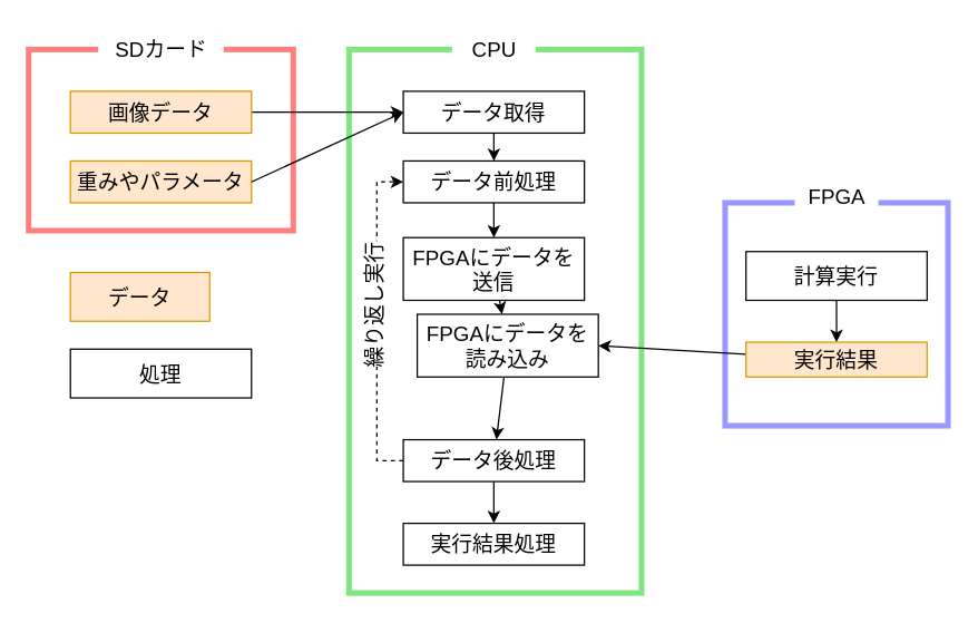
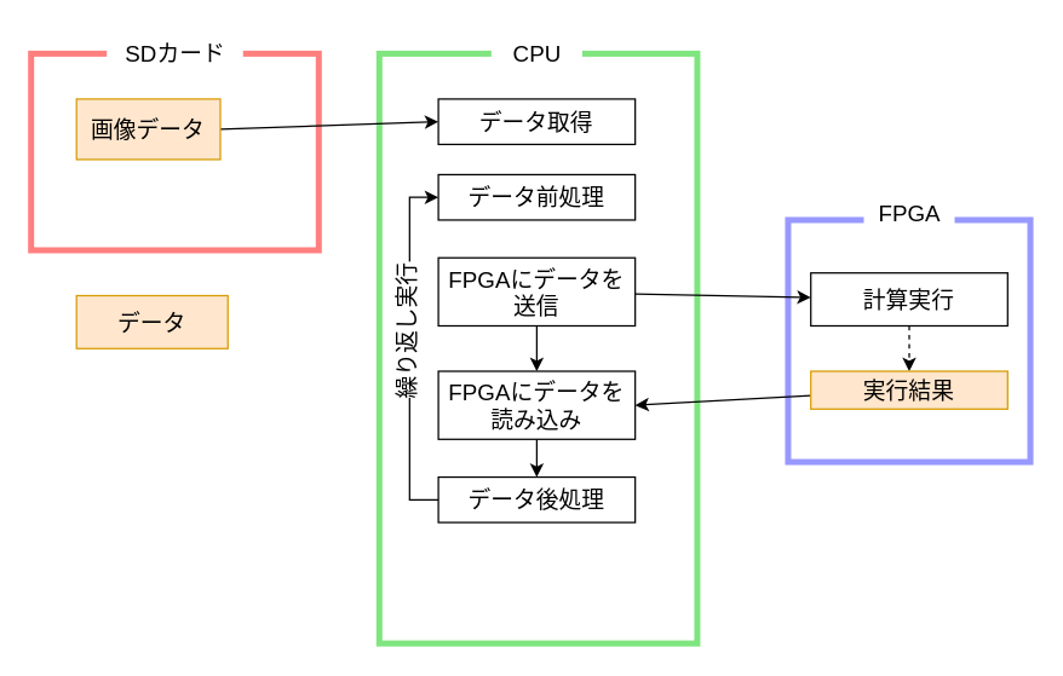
  <mxCell id="0" />
  <mxCell id="1" parent="0" />
  <mxCell id="2" value="" style="rounded=0;whiteSpace=wrap;html=1;fillColor=none;strokeWidth=4;opacity=50;strokeColor=#3333FF;" parent="1" vertex="1"><mxGeometry x="520" y="145" width="160" height="160" as="geometry" /></mxCell>
  <mxCell id="3" value="" style="rounded=0;whiteSpace=wrap;html=1;fillColor=none;strokeWidth=4;opacity=50;strokeColor=#FF0000;" parent="1" vertex="1"><mxGeometry x="20" y="35" width="190" height="130" as="geometry" /></mxCell>
- <mxCell id="4" value="&lt;span style=&quot;font-size: 15px;&quot;&gt;重みやパラメータ&lt;/span&gt;" style="text;html=1;strokeColor=#d79b00;fillColor=#ffe6cc;align=center;verticalAlign=middle;whiteSpace=wrap;rounded=0;" parent="1" vertex="1"><mxGeometry x="50" y="115" width="130" height="30" as="geometry" /></mxCell>
  <mxCell id="5" value="&lt;font style=&quot;font-size: 15px;&quot;&gt;SDカード&lt;/font&gt;" style="text;html=1;align=center;verticalAlign=middle;resizable=0;points=[];autosize=1;strokeColor=none;fillColor=default;" parent="1" vertex="1"><mxGeometry x="70" y="20" width="90" height="30" as="geometry" /></mxCell>
  <mxCell id="6" value="" style="rounded=0;whiteSpace=wrap;html=1;fillColor=none;strokeWidth=4;opacity=50;strokeColor=#00CC00;" parent="1" vertex="1"><mxGeometry x="250" y="35" width="210" height="390" as="geometry" /></mxCell>
  <mxCell id="7" value="&lt;span style=&quot;font-size: 15px;&quot;&gt;CPU&lt;/span&gt;" style="text;html=1;align=center;verticalAlign=middle;resizable=0;points=[];autosize=1;strokeColor=none;fillColor=default;" parent="1" vertex="1"><mxGeometry x="324" y="20" width="60" height="30" as="geometry" /></mxCell>
  <mxCell id="8" value="&lt;span style=&quot;font-size: 15px;&quot;&gt;FPGA&lt;/span&gt;" style="text;html=1;align=center;verticalAlign=middle;resizable=0;points=[];autosize=1;strokeColor=none;fillColor=default;" parent="1" vertex="1"><mxGeometry x="570" y="125" width="60" height="30" as="geometry" /></mxCell>
  <mxCell id="9" style="edgeStyle=none;html=1;exitX=1;exitY=0.5;exitDx=0;exitDy=0;entryX=0;entryY=0.5;entryDx=0;entryDy=0;fontSize=15;" parent="1" source="13" target="12" edge="1"><mxGeometry relative="1" as="geometry" /></mxCell>
- <mxCell id="10" style="edgeStyle=none;html=1;exitX=1;exitY=0.5;exitDx=0;exitDy=0;entryX=0;entryY=0.5;entryDx=0;entryDy=0;fontSize=15;" parent="1" source="4" target="12" edge="1"><mxGeometry relative="1" as="geometry" /></mxCell>
- <mxCell id="11" value="" style="edgeStyle=none;html=1;fontSize=15;" parent="1" source="12" target="15" edge="1"><mxGeometry relative="1" as="geometry" /></mxCell>
  <mxCell id="12" value="&lt;span style=&quot;font-size: 15px;&quot;&gt;データ取得&lt;/span&gt;" style="text;html=1;strokeColor=default;fillColor=none;align=center;verticalAlign=middle;whiteSpace=wrap;rounded=0;" parent="1" vertex="1"><mxGeometry x="289" y="65" width="130" height="30" as="geometry" /></mxCell>
- <mxCell id="13" value="&lt;font style=&quot;font-size: 15px;&quot;&gt;画像データ&lt;/font&gt;" style="text;html=1;strokeColor=#d79b00;fillColor=#ffe6cc;align=center;verticalAlign=middle;whiteSpace=wrap;rounded=0;" parent="1" vertex="1"><mxGeometry x="50" y="65" width="130" height="30" as="geometry" /></mxCell>
- <mxCell id="14" value="" style="edgeStyle=none;html=1;fontSize=15;" parent="1" source="15" target="18" edge="1"><mxGeometry relative="1" as="geometry" /></mxCell>
+ <mxCell id="13" value="&lt;font style=&quot;font-size: 15px;&quot;&gt;画像データ&lt;/font&gt;" style="text;html=1;strokeColor=#d79b00;fillColor=#ffe6cc;align=center;verticalAlign=middle;whiteSpace=wrap;rounded=0;" parent="1" vertex="1"><mxGeometry x="50" y="65" width="95" height="40" as="geometry" /></mxCell>
  <mxCell id="15" value="&lt;span style=&quot;font-size: 15px;&quot;&gt;データ前処理&lt;/span&gt;" style="text;html=1;strokeColor=default;fillColor=none;align=center;verticalAlign=middle;whiteSpace=wrap;rounded=0;" parent="1" vertex="1"><mxGeometry x="289" y="115" width="130" height="30" as="geometry" /></mxCell>
+ <mxCell id="16" value="" style="edgeStyle=none;html=1;fontSize=15;" parent="1" source="18" target="20" edge="1"><mxGeometry relative="1" as="geometry" /></mxCell>
  <mxCell id="17" value="" style="edgeStyle=none;html=1;fontSize=15;" parent="1" source="18" target="22" edge="1"><mxGeometry relative="1" as="geometry" /></mxCell>
  <mxCell id="18" value="&lt;span style=&quot;font-size: 15px;&quot;&gt;FPGAにデータを&lt;br&gt;送信&lt;br&gt;&lt;/span&gt;" style="text;html=1;strokeColor=default;fillColor=none;align=center;verticalAlign=middle;whiteSpace=wrap;rounded=0;" parent="1" vertex="1"><mxGeometry x="289" y="170" width="130" height="45" as="geometry" /></mxCell>
- <mxCell id="19" value="" style="edgeStyle=none;html=1;fontSize=15;" parent="1" source="20" target="24" edge="1"><mxGeometry relative="1" as="geometry" /></mxCell>
+ <mxCell id="19" value="" style="edgeStyle=none;html=1;fontSize=15;dashed=1;" parent="1" source="20" target="24" edge="1"><mxGeometry relative="1" as="geometry" /></mxCell>
  <mxCell id="20" value="&lt;span style=&quot;font-size: 15px;&quot;&gt;計算実行&lt;br&gt;&lt;/span&gt;" style="text;html=1;strokeColor=default;fillColor=none;align=center;verticalAlign=middle;whiteSpace=wrap;rounded=0;" parent="1" vertex="1"><mxGeometry x="535" y="180" width="130" height="35" as="geometry" /></mxCell>
  <mxCell id="21" value="" style="edgeStyle=none;html=1;fontSize=15;" parent="1" source="22" target="28" edge="1"><mxGeometry relative="1" as="geometry" /></mxCell>
- <mxCell id="22" value="&lt;span style=&quot;font-size: 15px;&quot;&gt;FPGAにデータを読み込み&lt;br&gt;&lt;/span&gt;" style="text;html=1;strokeColor=default;fillColor=none;align=center;verticalAlign=middle;whiteSpace=wrap;rounded=0;" parent="1" vertex="1"><mxGeometry x="299" y="225" width="130" height="45" as="geometry" /></mxCell>
+ <mxCell id="22" value="&lt;span style=&quot;font-size: 15px;&quot;&gt;FPGAにデータを読み込み&lt;br&gt;&lt;/span&gt;" style="text;html=1;strokeColor=default;fillColor=none;align=center;verticalAlign=middle;whiteSpace=wrap;rounded=0;" parent="1" vertex="1"><mxGeometry x="289" y="245" width="130" height="45" as="geometry" /></mxCell>
  <mxCell id="23" style="edgeStyle=none;html=1;entryX=1;entryY=0.5;entryDx=0;entryDy=0;fontSize=15;" parent="1" source="24" target="22" edge="1"><mxGeometry relative="1" as="geometry" /></mxCell>
  <mxCell id="24" value="&lt;span style=&quot;font-size: 15px;&quot;&gt;実行結果&lt;br&gt;&lt;/span&gt;" style="text;html=1;strokeColor=#d79b00;fillColor=#ffe6cc;align=center;verticalAlign=middle;whiteSpace=wrap;rounded=0;" parent="1" vertex="1"><mxGeometry x="535" y="245" width="130" height="25" as="geometry" /></mxCell>
- <mxCell id="25" style="edgeStyle=orthogonalEdgeStyle;html=1;exitX=0;exitY=0.5;exitDx=0;exitDy=0;entryX=0;entryY=0.5;entryDx=0;entryDy=0;fontSize=15;rounded=0;dashed=1;" parent="1" source="28" target="15" edge="1"><mxGeometry relative="1" as="geometry"><Array as="points"><mxPoint x="270" y="330" /><mxPoint x="270" y="130" /></Array></mxGeometry></mxCell>
+ <mxCell id="25" style="edgeStyle=orthogonalEdgeStyle;html=1;exitX=0;exitY=0.5;exitDx=0;exitDy=0;entryX=0;entryY=0.5;entryDx=0;entryDy=0;fontSize=15;rounded=0;" parent="1" source="28" target="15" edge="1"><mxGeometry relative="1" as="geometry"><Array as="points"><mxPoint x="270" y="330" /><mxPoint x="270" y="130" /></Array></mxGeometry></mxCell>
  <mxCell id="26" value="繰り返し実行" style="edgeLabel;html=1;align=center;verticalAlign=middle;resizable=0;points=[];fontSize=15;horizontal=0;" parent="25" vertex="1" connectable="0"><mxGeometry x="0.082" y="3" relative="1" as="geometry"><mxPoint as="offset" /></mxGeometry></mxCell>
- <mxCell id="27" value="" style="edgeStyle=orthogonalEdgeStyle;rounded=0;html=1;fontSize=15;" parent="1" source="28" target="29" edge="1"><mxGeometry relative="1" as="geometry" /></mxCell>
  <mxCell id="28" value="&lt;span style=&quot;font-size: 15px;&quot;&gt;データ後処理&lt;br&gt;&lt;/span&gt;" style="text;html=1;strokeColor=default;fillColor=none;align=center;verticalAlign=middle;whiteSpace=wrap;rounded=0;" parent="1" vertex="1"><mxGeometry x="289" y="315" width="130" height="30" as="geometry" /></mxCell>
- <mxCell id="29" value="&lt;span style=&quot;font-size: 15px;&quot;&gt;実行結果処理&lt;br&gt;&lt;/span&gt;" style="text;html=1;strokeColor=default;fillColor=none;align=center;verticalAlign=middle;whiteSpace=wrap;rounded=0;" parent="1" vertex="1"><mxGeometry x="289" y="375" width="130" height="30" as="geometry" /></mxCell>
  <mxCell id="30" value="&lt;span style=&quot;font-size: 15px;&quot;&gt;データ&lt;/span&gt;" style="text;html=1;strokeColor=#d79b00;fillColor=#ffe6cc;align=center;verticalAlign=middle;whiteSpace=wrap;rounded=0;" vertex="1" parent="1"><mxGeometry x="50" y="195" width="100" height="35" as="geometry" /></mxCell>
- <mxCell id="31" value="&lt;span style=&quot;font-size: 15px;&quot;&gt;処理&lt;/span&gt;" style="text;html=1;strokeColor=default;fillColor=none;align=center;verticalAlign=middle;whiteSpace=wrap;rounded=0;" vertex="1" parent="1"><mxGeometry x="50" y="250" width="130" height="35" as="geometry" /></mxCell>
